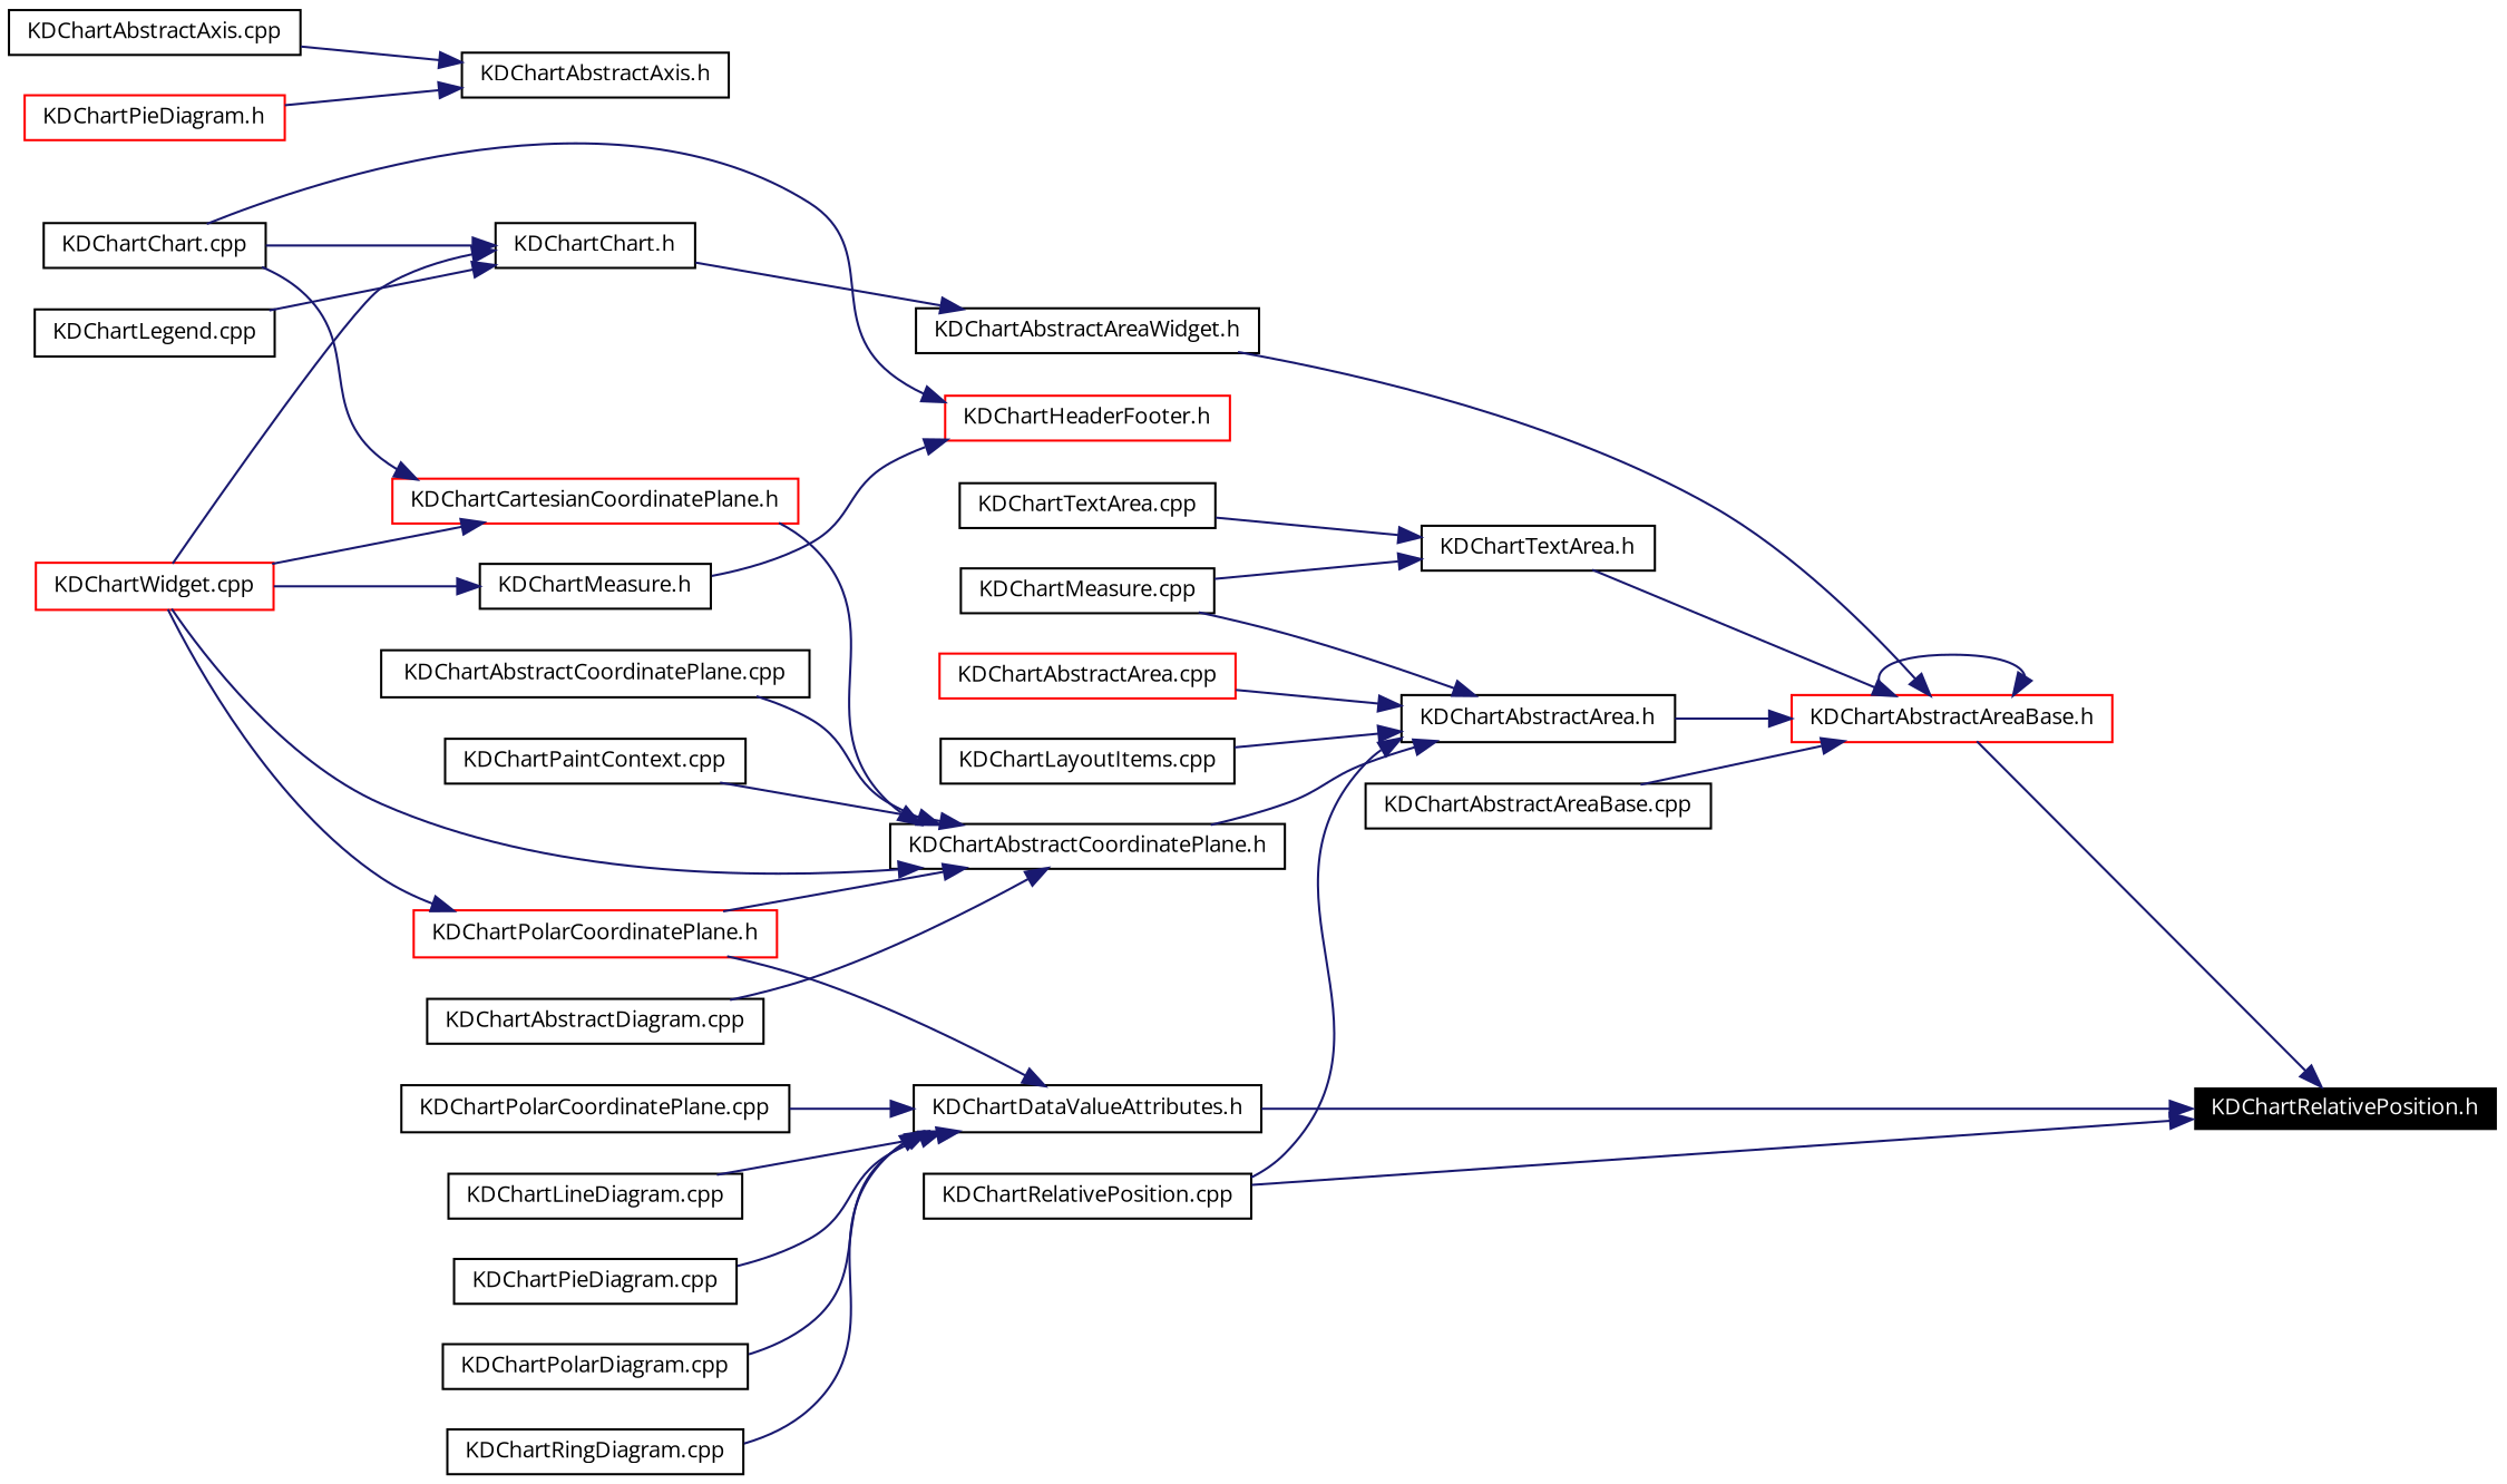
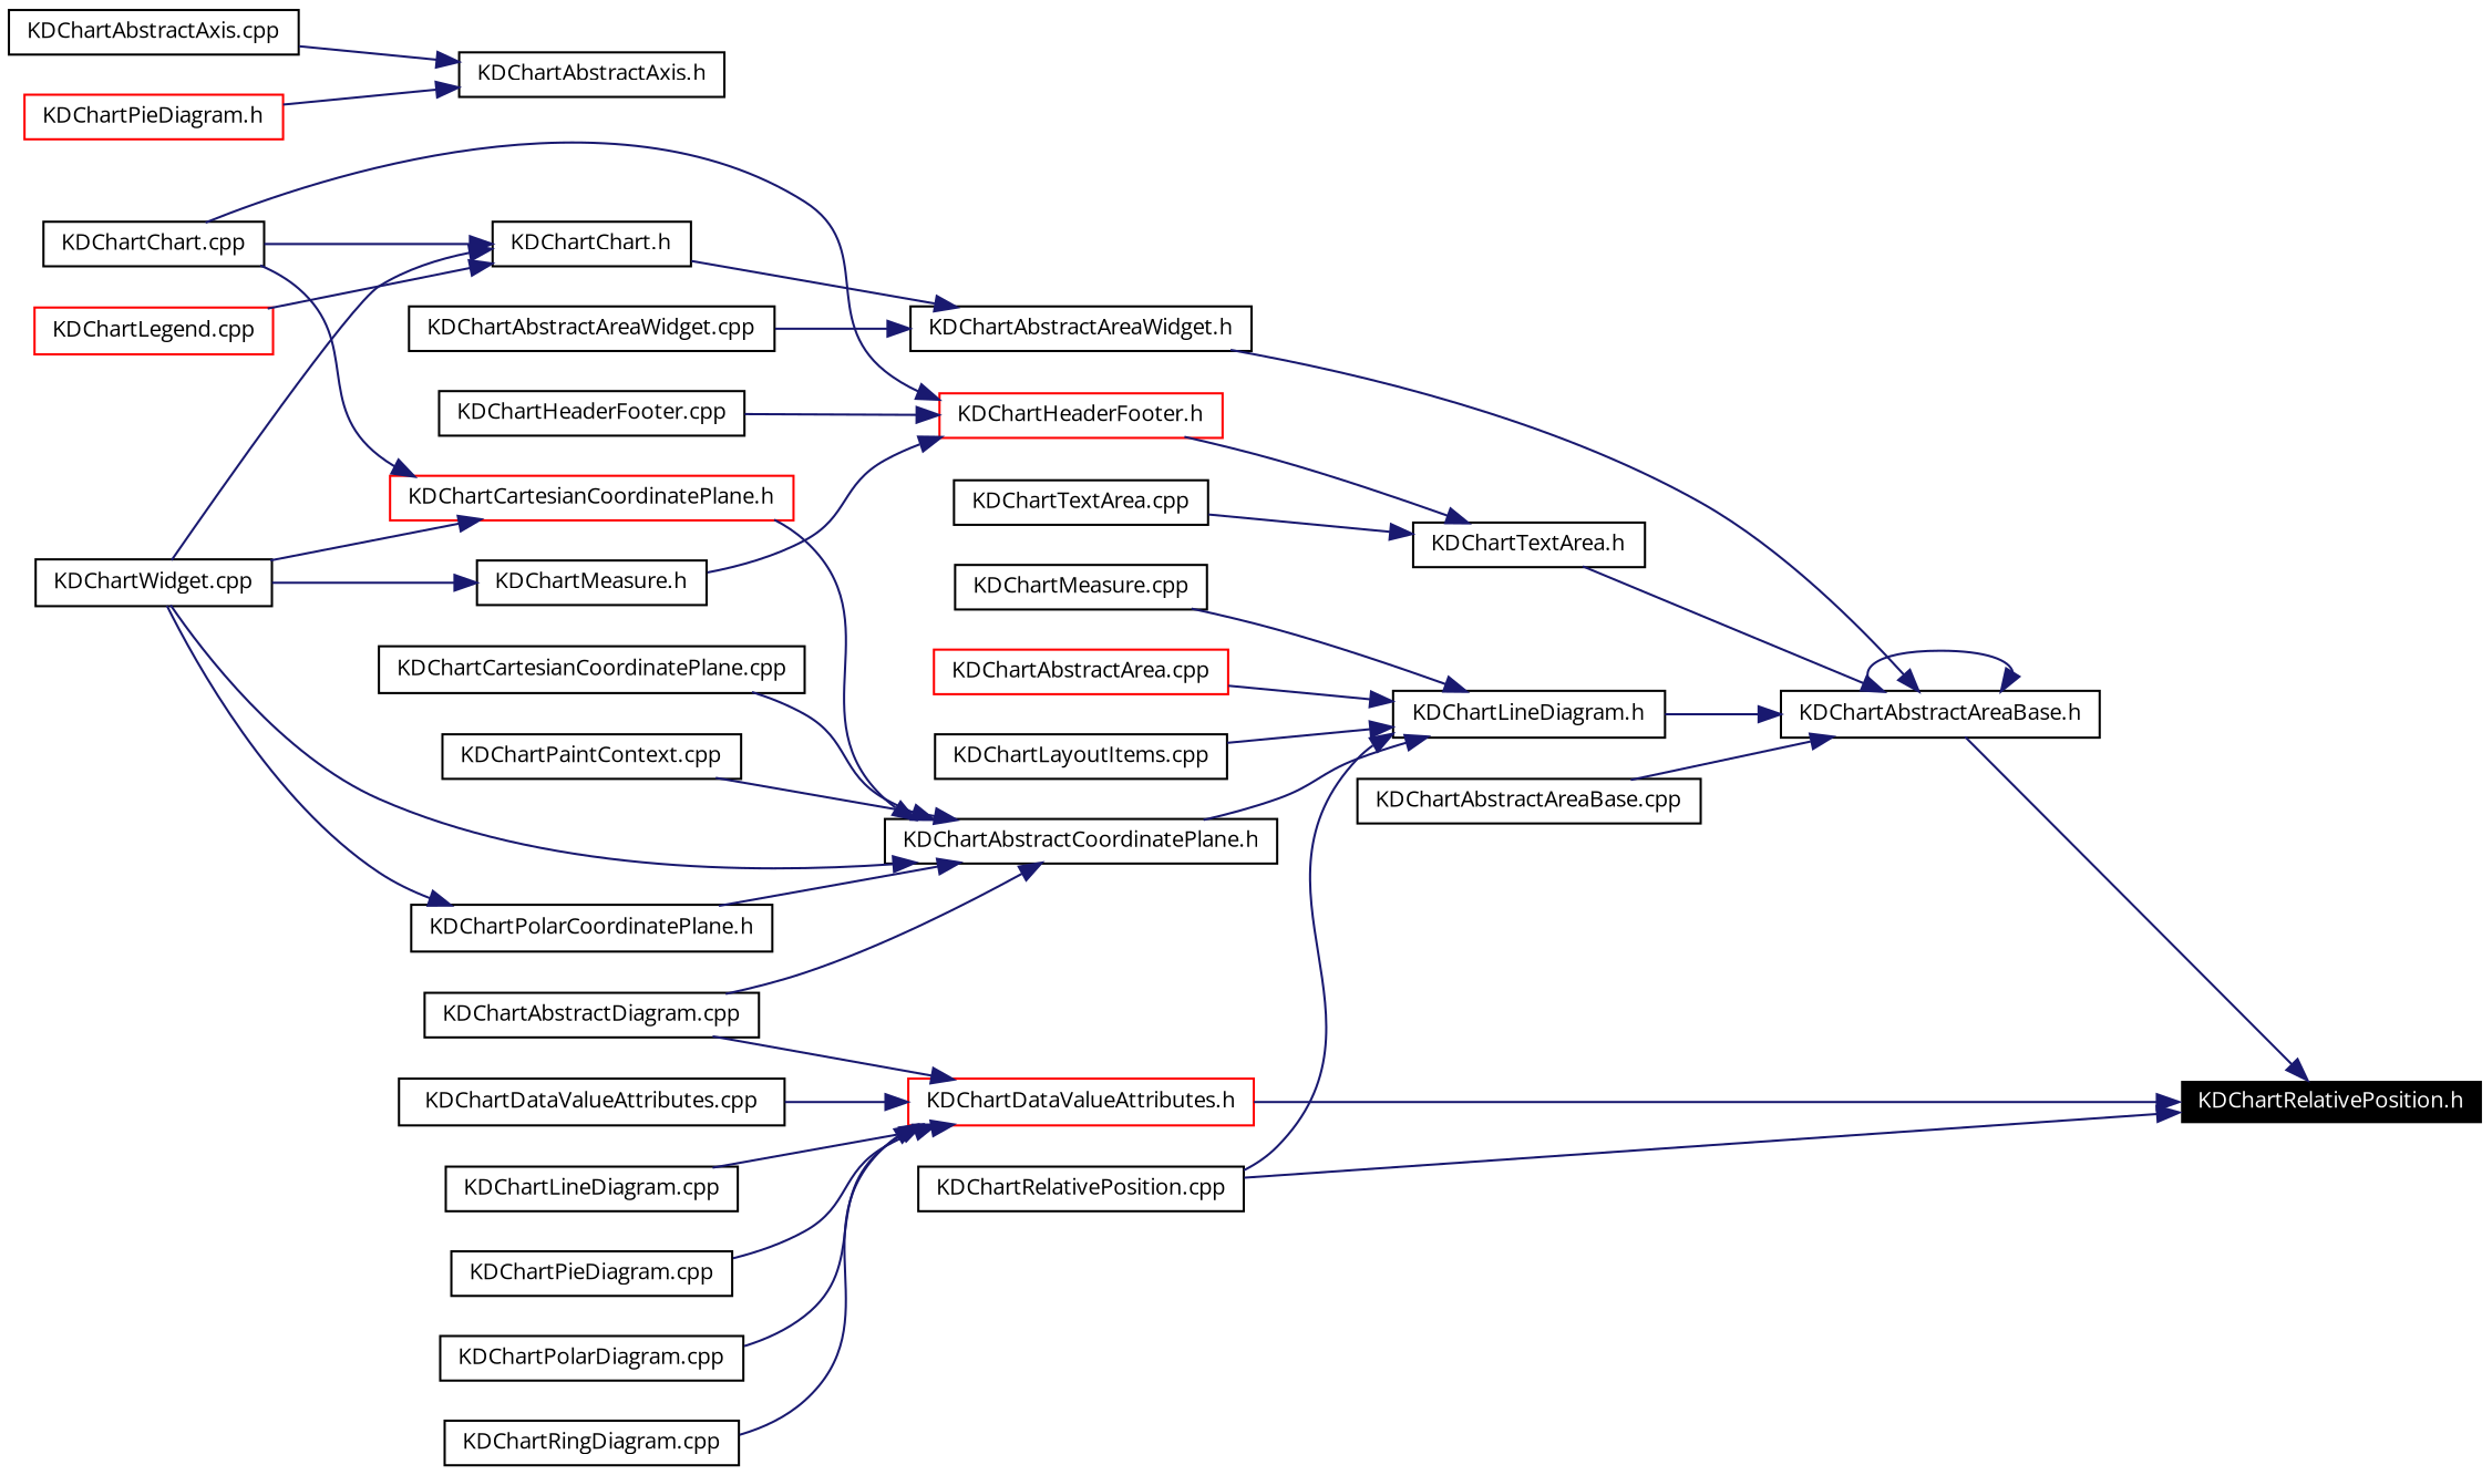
  digraph {
    fontname="Open Sans"
    rankdir=LR
    node [color=black fontname="Open Sans" fontsize=10 shape=record]
    edge [color=midnightblue fontname="Open Sans" fontsize=10 labelfontname=Helvetica labelfontsize=10 style=solid]
    n1 [color=white fillcolor=black fontcolor=white height=0.2 label="KDChartRelativePosition.h" style=filled width=0.4]
-   n2 [color=red height=0.2 label="KDChartAbstractAreaBase.h" width=0.4]
-   n3 [height=0.2 label="KDChartAbstractArea.h" width=0.4]
+   n2 [height=0.2 label="KDChartAbstractAreaBase.h" width=0.4]
+   n3 [height=0.2 label="KDChartLineDiagram.h" width=0.4]
    n4 [color=red height=0.2 label="KDChartAbstractArea.cpp" width=0.4]
    n5 [height=0.2 label="KDChartAbstractAxis.h" width=0.4]
    n6 [height=0.2 label="KDChartAbstractAxis.cpp" width=0.4]
    n7 [color=red height=0.2 label="KDChartPieDiagram.h" width=0.4]
    n8 [height=0.2 label="KDChartAbstractCoordinatePlane.h" width=0.4]
    n9 [color=red height=0.2 label="KDChartCartesianCoordinatePlane.h" width=0.4]
    n10 [height=0.2 label="KDChartChart.cpp" width=0.4]
    n11 [height=0.2 label="KDChartChart.h" width=0.4]
    n12 [color=red height=0.2 label="KDChartHeaderFooter.h" width=0.4]
    n13 [height=0.2 label="KDChartAbstractAreaWidget.h" width=0.4]
    n14 [height=0.2 label="KDChartTextArea.h" width=0.4]
-   n15 [color=red height=0.2 label="KDChartWidget.cpp" width=0.4]
-   n16 [color=red height=0.2 label="KDChartPolarCoordinatePlane.h" width=0.4]
+   n15 [height=0.2 label="KDChartWidget.cpp" width=0.4]
+   n16 [height=0.2 label="KDChartPolarCoordinatePlane.h" width=0.4]
    n17 [height=0.2 label="KDChartMeasure.h" width=0.4]
-   n18 [height=0.2 label="KDChartAbstractCoordinatePlane.cpp" width=0.4]
+   n18 [height=0.2 label="KDChartCartesianCoordinatePlane.cpp" width=0.4]
    n19 [height=0.2 label="KDChartAbstractDiagram.cpp" width=0.4]
-   n20 [height=0.2 label="KDChartDataValueAttributes.h" width=0.4]
+   n20 [color=red height=0.2 label="KDChartDataValueAttributes.h" width=0.4]
    n21 [height=0.2 label="KDChartPaintContext.cpp" width=0.4]
    n22 [height=0.2 label="KDChartLayoutItems.cpp" width=0.4]
    n23 [height=0.2 label="KDChartMeasure.cpp" width=0.4]
    n24 [height=0.2 label="KDChartRelativePosition.cpp" width=0.4]
    n25 [height=0.2 label="KDChartAbstractAreaBase.cpp" width=0.4]
-   n27 [height=0.2 label="KDChartLegend.cpp" width=0.4]
+   n26 [height=0.2 label="KDChartAbstractAreaWidget.cpp" width=0.4]
+   n27 [color=red height=0.2 label="KDChartLegend.cpp" width=0.4]
+   n28 [height=0.2 label="KDChartHeaderFooter.cpp" width=0.4]
    n29 [height=0.2 label="KDChartTextArea.cpp" width=0.4]
-   n30 [height=0.2 label="KDChartPolarCoordinatePlane.cpp" width=0.4]
+   n30 [height=0.2 label="KDChartDataValueAttributes.cpp" width=0.4]
    n31 [height=0.2 label="KDChartLineDiagram.cpp" width=0.4]
    n32 [height=0.2 label="KDChartPieDiagram.cpp" width=0.4]
    n33 [height=0.2 label="KDChartPolarDiagram.cpp" width=0.4]
    n34 [height=0.2 label="KDChartRingDiagram.cpp" width=0.4]
    n2 -> n1
    n2 -> n2
    n3 -> n2
    n4 -> n3
    n6 -> n5
    n7 -> n5
    n8 -> n3
    n9 -> n8
    n10 -> n9
    n10 -> n11
    n10 -> n12
    n11 -> n13
-   n23 -> n14
+   n12 -> n14
    n13 -> n2
    n14 -> n2
    n15 -> n8
    n15 -> n9
    n15 -> n11
    n15 -> n16
    n15 -> n17
    n16 -> n8
    n17 -> n12
    n18 -> n8
    n19 -> n8
-   n16 -> n20
+   n19 -> n20
    n20 -> n1
    n21 -> n8
    n22 -> n3
    n23 -> n3
    n24 -> n1
    n24 -> n3
    n25 -> n2
+   n26 -> n13
    n27 -> n11
+   n28 -> n12
    n29 -> n14
    n30 -> n20
    n31 -> n20
    n32 -> n20
    n33 -> n20
    n34 -> n20
  }
